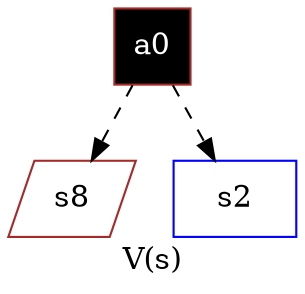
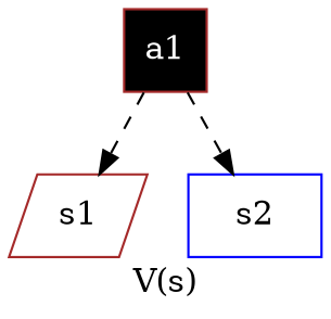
  digraph {
    label="V(s)"
    rankdir=TB
    node [color=brown fillcolor=white fixedsize=true fontcolor=black shape=box style=filled]
    edge [style=dashed]
-   n1 [label=s8 shape=parallelogram width=0.8]
-   n2 [fillcolor=black fontcolor=white label=a0 width=0.5]
+   n1 [label=s1 shape=parallelogram width=0.8]
+   n2 [fillcolor=black fontcolor=white label=a1 width=0.5]
    n3 [color=blue label=s2 width=0.8]
    n2 -> n1
    n2 -> n3
  }
